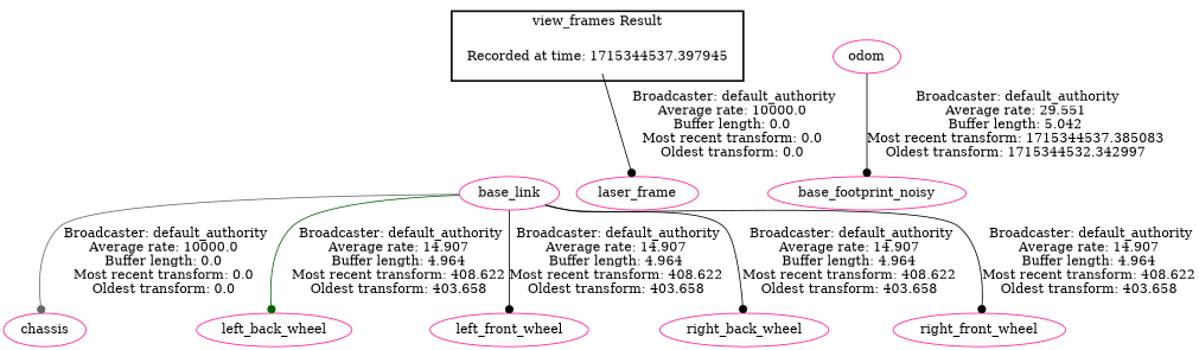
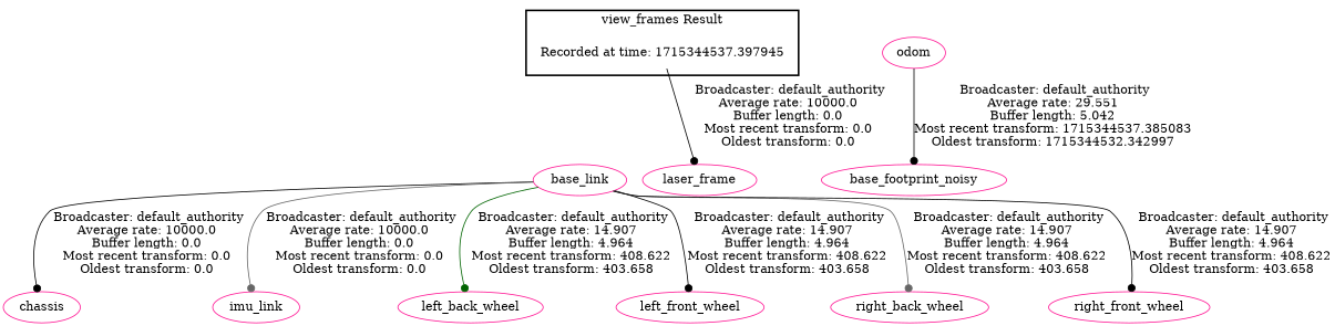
  digraph {
    node [color=deeppink]
    edge [arrowhead=dot color=black]
    "Recorded at time: 1715344537.397945" [color=black shape=plaintext]
    base_link
    laser_frame
    odom
    base_footprint_noisy
    chassis
+   imu_link
    left_back_wheel
    left_front_wheel
    right_back_wheel
    right_front_wheel
    subgraph cluster_1 {
      color=black
      label="view_frames Result"
      style=bold
      "Recorded at time: 1715344537.397945"
    }
    "Recorded at time: 1715344537.397945" -> base_link [style=invis arrowhead="" color=""]
    "Recorded at time: 1715344537.397945" -> laser_frame [label=" Broadcaster: default_authority\nAverage rate: 10000.0\nBuffer length: 0.0\nMost recent transform: 0.0\nOldest transform: 0.0\n"]
-   base_link -> chassis [color=gray40 label=" Broadcaster: default_authority\nAverage rate: 10000.0\nBuffer length: 0.0\nMost recent transform: 0.0\nOldest transform: 0.0\n"]
+   base_link -> chassis [label=" Broadcaster: default_authority\nAverage rate: 10000.0\nBuffer length: 0.0\nMost recent transform: 0.0\nOldest transform: 0.0\n"]
+   base_link -> imu_link [color=gray40 label=" Broadcaster: default_authority\nAverage rate: 10000.0\nBuffer length: 0.0\nMost recent transform: 0.0\nOldest transform: 0.0\n"]
    base_link -> left_back_wheel [color=darkgreen label=" Broadcaster: default_authority\nAverage rate: 14.907\nBuffer length: 4.964\nMost recent transform: 408.622\nOldest transform: 403.658\n"]
    base_link -> left_front_wheel [label=" Broadcaster: default_authority\nAverage rate: 14.907\nBuffer length: 4.964\nMost recent transform: 408.622\nOldest transform: 403.658\n"]
-   base_link -> right_back_wheel [label=" Broadcaster: default_authority\nAverage rate: 14.907\nBuffer length: 4.964\nMost recent transform: 408.622\nOldest transform: 403.658\n"]
+   base_link -> right_back_wheel [color=gray40 label=" Broadcaster: default_authority\nAverage rate: 14.907\nBuffer length: 4.964\nMost recent transform: 408.622\nOldest transform: 403.658\n"]
    base_link -> right_front_wheel [label=" Broadcaster: default_authority\nAverage rate: 14.907\nBuffer length: 4.964\nMost recent transform: 408.622\nOldest transform: 403.658\n"]
    odom -> base_footprint_noisy [label=" Broadcaster: default_authority\nAverage rate: 29.551\nBuffer length: 5.042\nMost recent transform: 1715344537.385083\nOldest transform: 1715344532.342997\n"]
  }
